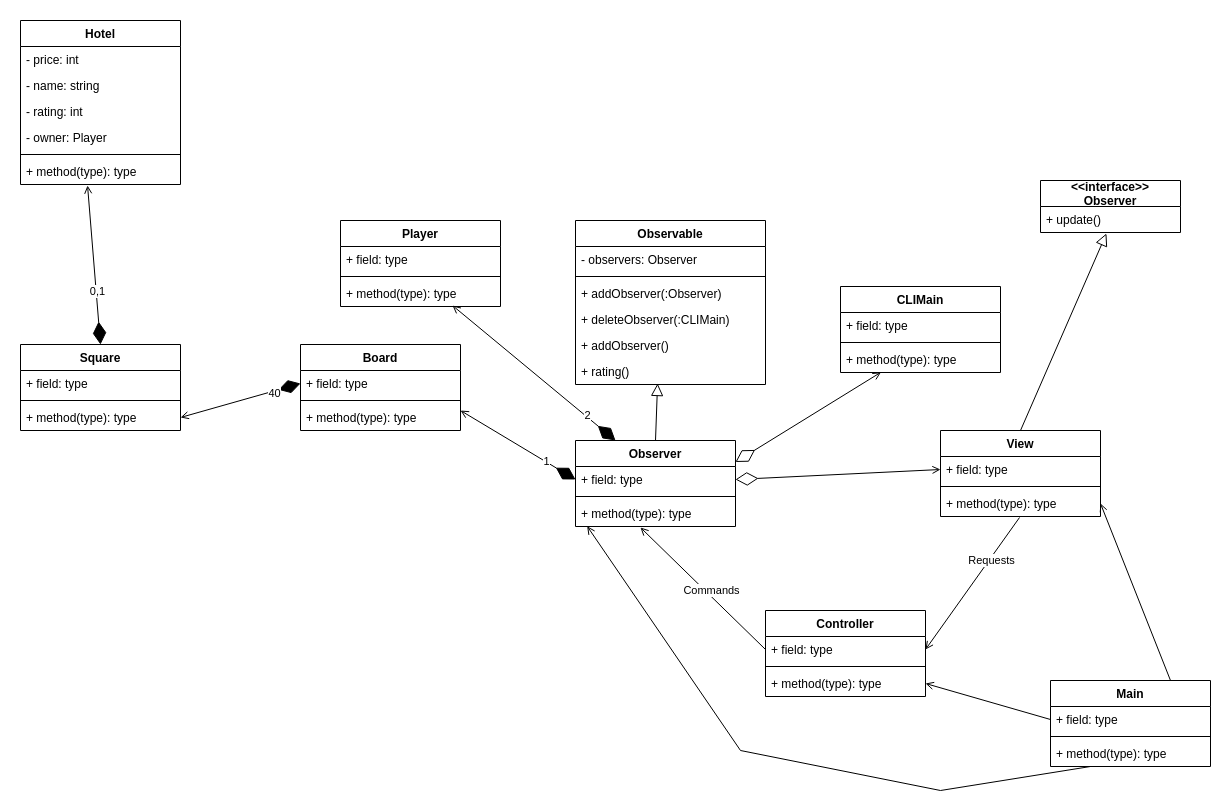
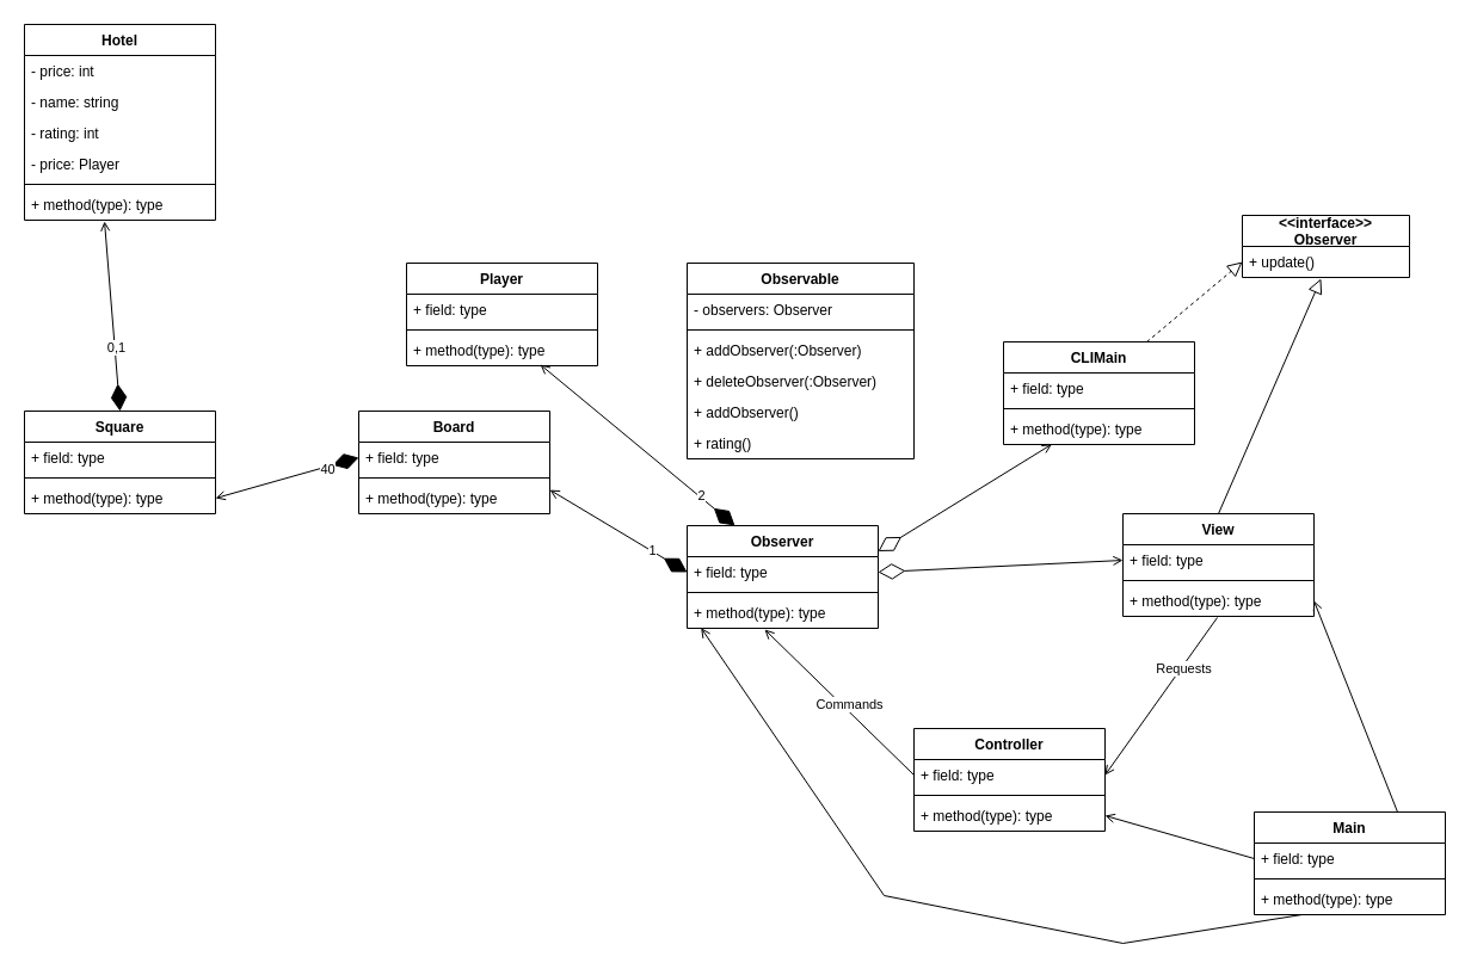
  <mxCell id="0" />
  <mxCell id="1" parent="0" />
- <mxCell id="2" style="rounded=0;orthogonalLoop=1;jettySize=auto;html=1;exitX=0.5;exitY=0;exitDx=0;exitDy=0;entryX=0.432;entryY=0.962;entryDx=0;entryDy=0;entryPerimeter=0;endArrow=block;endFill=0;endSize=10;" edge="1" parent="1" source="6" target="25"><mxGeometry relative="1" as="geometry" /></mxCell>
  <mxCell id="3" style="rounded=0;orthogonalLoop=1;jettySize=auto;html=1;exitX=0.25;exitY=0;exitDx=0;exitDy=0;entryX=0.7;entryY=0.962;entryDx=0;entryDy=0;entryPerimeter=0;startArrow=diamondThin;startFill=1;startSize=20;endArrow=open;endFill=0;" edge="1" parent="1" source="6" target="55"><mxGeometry relative="1" as="geometry" /></mxCell>
  <mxCell id="4" value="2" style="edgeLabel;html=1;align=center;verticalAlign=middle;resizable=0;points=[];" vertex="1" connectable="0" parent="3"><mxGeometry x="-0.641" y="-2" relative="1" as="geometry"><mxPoint x="-1" as="offset" /></mxGeometry></mxCell>
  <mxCell id="5" style="rounded=0;orthogonalLoop=1;jettySize=auto;html=1;exitX=1;exitY=0.25;exitDx=0;exitDy=0;entryX=0.253;entryY=0.99;entryDx=0;entryDy=0;entryPerimeter=0;endArrow=open;endFill=0;startArrow=diamondThin;startFill=0;startSize=20;" edge="1" parent="1" source="6" target="68"><mxGeometry relative="1" as="geometry" /></mxCell>
  <mxCell id="6" value="Observer" style="swimlane;fontStyle=1;align=center;verticalAlign=top;childLayout=stackLayout;horizontal=1;startSize=26;horizontalStack=0;resizeParent=1;resizeParentMax=0;resizeLast=0;collapsible=1;marginBottom=0;whiteSpace=wrap;html=1;" vertex="1" parent="1"><mxGeometry x="575" y="440" width="160" height="86" as="geometry" /></mxCell>
  <mxCell id="7" value="+ field: type" style="text;strokeColor=none;fillColor=none;align=left;verticalAlign=top;spacingLeft=4;spacingRight=4;overflow=hidden;rotatable=0;points=[[0,0.5],[1,0.5]];portConstraint=eastwest;whiteSpace=wrap;html=1;" vertex="1" parent="6"><mxGeometry y="26" width="160" height="26" as="geometry" /></mxCell>
  <mxCell id="8" value="" style="line;strokeWidth=1;fillColor=none;align=left;verticalAlign=middle;spacingTop=-1;spacingLeft=3;spacingRight=3;rotatable=0;labelPosition=right;points=[];portConstraint=eastwest;strokeColor=inherit;" vertex="1" parent="6"><mxGeometry y="52" width="160" height="8" as="geometry" /></mxCell>
  <mxCell id="9" value="+ method(type): type" style="text;strokeColor=none;fillColor=none;align=left;verticalAlign=top;spacingLeft=4;spacingRight=4;overflow=hidden;rotatable=0;points=[[0,0.5],[1,0.5]];portConstraint=eastwest;whiteSpace=wrap;html=1;" vertex="1" parent="6"><mxGeometry y="60" width="160" height="26" as="geometry" /></mxCell>
  <mxCell id="10" value="Controller" style="swimlane;fontStyle=1;align=center;verticalAlign=top;childLayout=stackLayout;horizontal=1;startSize=26;horizontalStack=0;resizeParent=1;resizeParentMax=0;resizeLast=0;collapsible=1;marginBottom=0;whiteSpace=wrap;html=1;" vertex="1" parent="1"><mxGeometry x="765" y="610" width="160" height="86" as="geometry" /></mxCell>
  <mxCell id="11" value="+ field: type" style="text;strokeColor=none;fillColor=none;align=left;verticalAlign=top;spacingLeft=4;spacingRight=4;overflow=hidden;rotatable=0;points=[[0,0.5],[1,0.5]];portConstraint=eastwest;whiteSpace=wrap;html=1;" vertex="1" parent="10"><mxGeometry y="26" width="160" height="26" as="geometry" /></mxCell>
  <mxCell id="12" value="" style="line;strokeWidth=1;fillColor=none;align=left;verticalAlign=middle;spacingTop=-1;spacingLeft=3;spacingRight=3;rotatable=0;labelPosition=right;points=[];portConstraint=eastwest;strokeColor=inherit;" vertex="1" parent="10"><mxGeometry y="52" width="160" height="8" as="geometry" /></mxCell>
  <mxCell id="13" value="+ method(type): type" style="text;strokeColor=none;fillColor=none;align=left;verticalAlign=top;spacingLeft=4;spacingRight=4;overflow=hidden;rotatable=0;points=[[0,0.5],[1,0.5]];portConstraint=eastwest;whiteSpace=wrap;html=1;" vertex="1" parent="10"><mxGeometry y="60" width="160" height="26" as="geometry" /></mxCell>
  <mxCell id="14" style="rounded=0;orthogonalLoop=1;jettySize=auto;html=1;exitX=0.5;exitY=0;exitDx=0;exitDy=0;entryX=0.471;entryY=1.038;entryDx=0;entryDy=0;entryPerimeter=0;dashed=0;endArrow=block;endFill=0;startSize=20;endSize=10;targetPerimeterSpacing=1;sourcePerimeterSpacing=1;" edge="1" parent="1" source="15" target="27"><mxGeometry relative="1" as="geometry" /></mxCell>
  <mxCell id="15" value="View" style="swimlane;fontStyle=1;align=center;verticalAlign=top;childLayout=stackLayout;horizontal=1;startSize=26;horizontalStack=0;resizeParent=1;resizeParentMax=0;resizeLast=0;collapsible=1;marginBottom=0;whiteSpace=wrap;html=1;" vertex="1" parent="1"><mxGeometry x="940" y="430" width="160" height="86" as="geometry" /></mxCell>
  <mxCell id="16" value="+ field: type" style="text;strokeColor=none;fillColor=none;align=left;verticalAlign=top;spacingLeft=4;spacingRight=4;overflow=hidden;rotatable=0;points=[[0,0.5],[1,0.5]];portConstraint=eastwest;whiteSpace=wrap;html=1;" vertex="1" parent="15"><mxGeometry y="26" width="160" height="26" as="geometry" /></mxCell>
  <mxCell id="17" value="" style="line;strokeWidth=1;fillColor=none;align=left;verticalAlign=middle;spacingTop=-1;spacingLeft=3;spacingRight=3;rotatable=0;labelPosition=right;points=[];portConstraint=eastwest;strokeColor=inherit;" vertex="1" parent="15"><mxGeometry y="52" width="160" height="8" as="geometry" /></mxCell>
  <mxCell id="18" value="+ method(type): type" style="text;strokeColor=none;fillColor=none;align=left;verticalAlign=top;spacingLeft=4;spacingRight=4;overflow=hidden;rotatable=0;points=[[0,0.5],[1,0.5]];portConstraint=eastwest;whiteSpace=wrap;html=1;" vertex="1" parent="15"><mxGeometry y="60" width="160" height="26" as="geometry" /></mxCell>
  <mxCell id="19" value="Observable" style="swimlane;fontStyle=1;align=center;verticalAlign=top;childLayout=stackLayout;horizontal=1;startSize=26;horizontalStack=0;resizeParent=1;resizeParentMax=0;resizeLast=0;collapsible=1;marginBottom=0;" vertex="1" parent="1"><mxGeometry x="575" y="220" width="190" height="164" as="geometry" /></mxCell>
  <mxCell id="20" value="- observers: Observer" style="text;strokeColor=none;fillColor=none;align=left;verticalAlign=top;spacingLeft=4;spacingRight=4;overflow=hidden;rotatable=0;points=[[0,0.5],[1,0.5]];portConstraint=eastwest;" vertex="1" parent="19"><mxGeometry y="26" width="190" height="26" as="geometry" /></mxCell>
  <mxCell id="21" value="" style="line;strokeWidth=1;fillColor=none;align=left;verticalAlign=middle;spacingTop=-1;spacingLeft=3;spacingRight=3;rotatable=0;labelPosition=right;points=[];portConstraint=eastwest;strokeColor=inherit;" vertex="1" parent="19"><mxGeometry y="52" width="190" height="8" as="geometry" /></mxCell>
  <mxCell id="22" value="+ addObserver(:Observer)" style="text;strokeColor=none;fillColor=none;align=left;verticalAlign=top;spacingLeft=4;spacingRight=4;overflow=hidden;rotatable=0;points=[[0,0.5],[1,0.5]];portConstraint=eastwest;" vertex="1" parent="19"><mxGeometry y="60" width="190" height="26" as="geometry" /></mxCell>
- <mxCell id="23" value="+ deleteObserver(:CLIMain)" style="text;strokeColor=none;fillColor=none;align=left;verticalAlign=top;spacingLeft=4;spacingRight=4;overflow=hidden;rotatable=0;points=[[0,0.5],[1,0.5]];portConstraint=eastwest;" vertex="1" parent="19"><mxGeometry y="86" width="190" height="26" as="geometry" /></mxCell>
+ <mxCell id="23" value="+ deleteObserver(:Observer)" style="text;strokeColor=none;fillColor=none;align=left;verticalAlign=top;spacingLeft=4;spacingRight=4;overflow=hidden;rotatable=0;points=[[0,0.5],[1,0.5]];portConstraint=eastwest;" vertex="1" parent="19"><mxGeometry y="86" width="190" height="26" as="geometry" /></mxCell>
  <mxCell id="24" value="+ addObserver()" style="text;strokeColor=none;fillColor=none;align=left;verticalAlign=top;spacingLeft=4;spacingRight=4;overflow=hidden;rotatable=0;points=[[0,0.5],[1,0.5]];portConstraint=eastwest;" vertex="1" parent="19"><mxGeometry y="112" width="190" height="26" as="geometry" /></mxCell>
  <mxCell id="25" value="+ rating()" style="text;strokeColor=none;fillColor=none;align=left;verticalAlign=top;spacingLeft=4;spacingRight=4;overflow=hidden;rotatable=0;points=[[0,0.5],[1,0.5]];portConstraint=eastwest;" vertex="1" parent="19"><mxGeometry y="138" width="190" height="26" as="geometry" /></mxCell>
  <mxCell id="26" value="&lt;&lt;interface&gt;&gt;&#10;Observer" style="swimlane;fontStyle=1;childLayout=stackLayout;horizontal=1;startSize=26;fillColor=none;horizontalStack=0;resizeParent=1;resizeParentMax=0;resizeLast=0;collapsible=1;marginBottom=0;" vertex="1" parent="1"><mxGeometry x="1040" y="180" width="140" height="52" as="geometry" /></mxCell>
  <mxCell id="27" value="+ update()" style="text;strokeColor=none;fillColor=none;align=left;verticalAlign=top;spacingLeft=4;spacingRight=4;overflow=hidden;rotatable=0;points=[[0,0.5],[1,0.5]];portConstraint=eastwest;" vertex="1" parent="26"><mxGeometry y="26" width="140" height="26" as="geometry" /></mxCell>
  <mxCell id="28" style="rounded=0;orthogonalLoop=1;jettySize=auto;html=1;exitX=1;exitY=0.5;exitDx=0;exitDy=0;endSize=20;endArrow=none;endFill=0;startSize=6;startArrow=open;startFill=0;entryX=0.494;entryY=1.038;entryDx=0;entryDy=0;entryPerimeter=0;" edge="1" parent="1" source="11" target="18"><mxGeometry relative="1" as="geometry"><mxPoint x="960" y="610" as="targetPoint" /></mxGeometry></mxCell>
  <mxCell id="29" value="Requests" style="edgeLabel;html=1;align=center;verticalAlign=middle;resizable=0;points=[];" vertex="1" connectable="0" parent="28"><mxGeometry x="0.265" y="13" relative="1" as="geometry"><mxPoint x="16" y="2" as="offset" /></mxGeometry></mxCell>
  <mxCell id="30" style="rounded=0;orthogonalLoop=1;jettySize=auto;html=1;exitX=0.406;exitY=1.038;exitDx=0;exitDy=0;endArrow=none;endFill=0;endSize=20;exitPerimeter=0;entryX=0;entryY=0.5;entryDx=0;entryDy=0;startArrow=open;startFill=0;" edge="1" parent="1" source="9" target="11"><mxGeometry relative="1" as="geometry"><mxPoint x="720" y="720" as="targetPoint" /></mxGeometry></mxCell>
  <mxCell id="31" value="Commands" style="edgeLabel;html=1;align=center;verticalAlign=middle;resizable=0;points=[];" vertex="1" connectable="0" parent="30"><mxGeometry x="0.263" y="25" relative="1" as="geometry"><mxPoint x="-26" y="4" as="offset" /></mxGeometry></mxCell>
  <mxCell id="32" style="rounded=0;orthogonalLoop=1;jettySize=auto;html=1;exitX=0;exitY=0.5;exitDx=0;exitDy=0;endArrow=diamondThin;endFill=0;endSize=20;startArrow=open;startFill=0;entryX=1;entryY=0.5;entryDx=0;entryDy=0;" edge="1" parent="1" source="16" target="7"><mxGeometry relative="1" as="geometry"><mxPoint x="770" y="440" as="targetPoint" /></mxGeometry></mxCell>
  <mxCell id="33" value="Board" style="swimlane;fontStyle=1;align=center;verticalAlign=top;childLayout=stackLayout;horizontal=1;startSize=26;horizontalStack=0;resizeParent=1;resizeParentMax=0;resizeLast=0;collapsible=1;marginBottom=0;whiteSpace=wrap;html=1;" vertex="1" parent="1"><mxGeometry x="300" y="344" width="160" height="86" as="geometry" /></mxCell>
  <mxCell id="34" value="+ field: type" style="text;strokeColor=none;fillColor=none;align=left;verticalAlign=top;spacingLeft=4;spacingRight=4;overflow=hidden;rotatable=0;points=[[0,0.5],[1,0.5]];portConstraint=eastwest;whiteSpace=wrap;html=1;" vertex="1" parent="33"><mxGeometry y="26" width="160" height="26" as="geometry" /></mxCell>
  <mxCell id="35" value="" style="line;strokeWidth=1;fillColor=none;align=left;verticalAlign=middle;spacingTop=-1;spacingLeft=3;spacingRight=3;rotatable=0;labelPosition=right;points=[];portConstraint=eastwest;strokeColor=inherit;" vertex="1" parent="33"><mxGeometry y="52" width="160" height="8" as="geometry" /></mxCell>
  <mxCell id="36" value="+ method(type): type" style="text;strokeColor=none;fillColor=none;align=left;verticalAlign=top;spacingLeft=4;spacingRight=4;overflow=hidden;rotatable=0;points=[[0,0.5],[1,0.5]];portConstraint=eastwest;whiteSpace=wrap;html=1;" vertex="1" parent="33"><mxGeometry y="60" width="160" height="26" as="geometry" /></mxCell>
  <mxCell id="37" value="Hotel" style="swimlane;fontStyle=1;align=center;verticalAlign=top;childLayout=stackLayout;horizontal=1;startSize=26;horizontalStack=0;resizeParent=1;resizeParentMax=0;resizeLast=0;collapsible=1;marginBottom=0;whiteSpace=wrap;html=1;" vertex="1" parent="1"><mxGeometry x="20" y="20" width="160" height="164" as="geometry" /></mxCell>
  <mxCell id="38" value="- price: int" style="text;strokeColor=none;fillColor=none;align=left;verticalAlign=top;spacingLeft=4;spacingRight=4;overflow=hidden;rotatable=0;points=[[0,0.5],[1,0.5]];portConstraint=eastwest;whiteSpace=wrap;html=1;" vertex="1" parent="37"><mxGeometry y="26" width="160" height="26" as="geometry" /></mxCell>
  <mxCell id="39" value="- name: string" style="text;strokeColor=none;fillColor=none;align=left;verticalAlign=top;spacingLeft=4;spacingRight=4;overflow=hidden;rotatable=0;points=[[0,0.5],[1,0.5]];portConstraint=eastwest;whiteSpace=wrap;html=1;" vertex="1" parent="37"><mxGeometry y="52" width="160" height="26" as="geometry" /></mxCell>
  <mxCell id="40" value="- rating: int" style="text;strokeColor=none;fillColor=none;align=left;verticalAlign=top;spacingLeft=4;spacingRight=4;overflow=hidden;rotatable=0;points=[[0,0.5],[1,0.5]];portConstraint=eastwest;whiteSpace=wrap;html=1;" vertex="1" parent="37"><mxGeometry y="78" width="160" height="26" as="geometry" /></mxCell>
- <mxCell id="41" value="- owner: Player" style="text;strokeColor=none;fillColor=none;align=left;verticalAlign=top;spacingLeft=4;spacingRight=4;overflow=hidden;rotatable=0;points=[[0,0.5],[1,0.5]];portConstraint=eastwest;whiteSpace=wrap;html=1;" vertex="1" parent="37"><mxGeometry y="104" width="160" height="26" as="geometry" /></mxCell>
+ <mxCell id="41" value="- price: Player" style="text;strokeColor=none;fillColor=none;align=left;verticalAlign=top;spacingLeft=4;spacingRight=4;overflow=hidden;rotatable=0;points=[[0,0.5],[1,0.5]];portConstraint=eastwest;whiteSpace=wrap;html=1;" vertex="1" parent="37"><mxGeometry y="104" width="160" height="26" as="geometry" /></mxCell>
  <mxCell id="42" value="" style="line;strokeWidth=1;fillColor=none;align=left;verticalAlign=middle;spacingTop=-1;spacingLeft=3;spacingRight=3;rotatable=0;labelPosition=right;points=[];portConstraint=eastwest;strokeColor=inherit;" vertex="1" parent="37"><mxGeometry y="130" width="160" height="8" as="geometry" /></mxCell>
  <mxCell id="43" value="+ method(type): type" style="text;strokeColor=none;fillColor=none;align=left;verticalAlign=top;spacingLeft=4;spacingRight=4;overflow=hidden;rotatable=0;points=[[0,0.5],[1,0.5]];portConstraint=eastwest;whiteSpace=wrap;html=1;" vertex="1" parent="37"><mxGeometry y="138" width="160" height="26" as="geometry" /></mxCell>
  <mxCell id="44" style="rounded=0;orthogonalLoop=1;jettySize=auto;html=1;exitX=0;exitY=0.5;exitDx=0;exitDy=0;entryX=1;entryY=0.231;entryDx=0;entryDy=0;entryPerimeter=0;endArrow=open;endFill=0;startArrow=diamondThin;startFill=1;sourcePerimeterSpacing=10;targetPerimeterSpacing=10;startSize=20;" edge="1" parent="1" source="7" target="36"><mxGeometry relative="1" as="geometry" /></mxCell>
  <mxCell id="45" value="1" style="edgeLabel;html=1;align=center;verticalAlign=middle;resizable=0;points=[];" vertex="1" connectable="0" parent="44"><mxGeometry x="-0.483" relative="1" as="geometry"><mxPoint x="1" as="offset" /></mxGeometry></mxCell>
  <mxCell id="46" value="" style="rounded=0;orthogonalLoop=1;jettySize=auto;html=1;exitX=0.5;exitY=0;exitDx=0;exitDy=0;entryX=0.419;entryY=1.038;entryDx=0;entryDy=0;entryPerimeter=0;endArrow=open;endFill=0;startArrow=diamondThin;startFill=1;sourcePerimeterSpacing=0;startSize=20;" edge="1" parent="1" source="48" target="43"><mxGeometry relative="1" as="geometry" /></mxCell>
  <mxCell id="47" value="0,1" style="edgeLabel;html=1;align=center;verticalAlign=middle;resizable=0;points=[];" vertex="1" connectable="0" parent="46"><mxGeometry x="-0.322" y="-1" relative="1" as="geometry"><mxPoint as="offset" /></mxGeometry></mxCell>
  <mxCell id="48" value="Square" style="swimlane;fontStyle=1;align=center;verticalAlign=top;childLayout=stackLayout;horizontal=1;startSize=26;horizontalStack=0;resizeParent=1;resizeParentMax=0;resizeLast=0;collapsible=1;marginBottom=0;whiteSpace=wrap;html=1;" vertex="1" parent="1"><mxGeometry x="20" y="344" width="160" height="86" as="geometry" /></mxCell>
  <mxCell id="49" value="+ field: type" style="text;strokeColor=none;fillColor=none;align=left;verticalAlign=top;spacingLeft=4;spacingRight=4;overflow=hidden;rotatable=0;points=[[0,0.5],[1,0.5]];portConstraint=eastwest;whiteSpace=wrap;html=1;" vertex="1" parent="48"><mxGeometry y="26" width="160" height="26" as="geometry" /></mxCell>
  <mxCell id="50" value="" style="line;strokeWidth=1;fillColor=none;align=left;verticalAlign=middle;spacingTop=-1;spacingLeft=3;spacingRight=3;rotatable=0;labelPosition=right;points=[];portConstraint=eastwest;strokeColor=inherit;" vertex="1" parent="48"><mxGeometry y="52" width="160" height="8" as="geometry" /></mxCell>
  <mxCell id="51" value="+ method(type): type" style="text;strokeColor=none;fillColor=none;align=left;verticalAlign=top;spacingLeft=4;spacingRight=4;overflow=hidden;rotatable=0;points=[[0,0.5],[1,0.5]];portConstraint=eastwest;whiteSpace=wrap;html=1;" vertex="1" parent="48"><mxGeometry y="60" width="160" height="26" as="geometry" /></mxCell>
  <mxCell id="52" value="Player" style="swimlane;fontStyle=1;align=center;verticalAlign=top;childLayout=stackLayout;horizontal=1;startSize=26;horizontalStack=0;resizeParent=1;resizeParentMax=0;resizeLast=0;collapsible=1;marginBottom=0;whiteSpace=wrap;html=1;" vertex="1" parent="1"><mxGeometry x="340" y="220" width="160" height="86" as="geometry" /></mxCell>
  <mxCell id="53" value="+ field: type" style="text;strokeColor=none;fillColor=none;align=left;verticalAlign=top;spacingLeft=4;spacingRight=4;overflow=hidden;rotatable=0;points=[[0,0.5],[1,0.5]];portConstraint=eastwest;whiteSpace=wrap;html=1;" vertex="1" parent="52"><mxGeometry y="26" width="160" height="26" as="geometry" /></mxCell>
  <mxCell id="54" value="" style="line;strokeWidth=1;fillColor=none;align=left;verticalAlign=middle;spacingTop=-1;spacingLeft=3;spacingRight=3;rotatable=0;labelPosition=right;points=[];portConstraint=eastwest;strokeColor=inherit;" vertex="1" parent="52"><mxGeometry y="52" width="160" height="8" as="geometry" /></mxCell>
  <mxCell id="55" value="+ method(type): type" style="text;strokeColor=none;fillColor=none;align=left;verticalAlign=top;spacingLeft=4;spacingRight=4;overflow=hidden;rotatable=0;points=[[0,0.5],[1,0.5]];portConstraint=eastwest;whiteSpace=wrap;html=1;" vertex="1" parent="52"><mxGeometry y="60" width="160" height="26" as="geometry" /></mxCell>
  <mxCell id="56" style="rounded=0;orthogonalLoop=1;jettySize=auto;html=1;exitX=0;exitY=0.5;exitDx=0;exitDy=0;entryX=1;entryY=0.5;entryDx=0;entryDy=0;endArrow=open;endFill=0;startArrow=diamondThin;startFill=1;startSize=20;" edge="1" parent="1" source="34" target="51"><mxGeometry relative="1" as="geometry" /></mxCell>
  <mxCell id="57" value="40" style="edgeLabel;html=1;align=center;verticalAlign=middle;resizable=0;points=[];" vertex="1" connectable="0" parent="56"><mxGeometry x="-0.552" y="2" relative="1" as="geometry"><mxPoint as="offset" /></mxGeometry></mxCell>
  <mxCell id="58" style="rounded=0;orthogonalLoop=1;jettySize=auto;html=1;exitX=0.75;exitY=0;exitDx=0;exitDy=0;entryX=1;entryY=0.5;entryDx=0;entryDy=0;endArrow=open;endFill=0;" edge="1" parent="1" source="60" target="18"><mxGeometry relative="1" as="geometry" /></mxCell>
  <mxCell id="59" style="rounded=0;orthogonalLoop=1;jettySize=auto;html=1;exitX=0.25;exitY=1;exitDx=0;exitDy=0;entryX=0.073;entryY=0.99;entryDx=0;entryDy=0;entryPerimeter=0;endArrow=open;endFill=0;" edge="1" parent="1" source="60" target="9"><mxGeometry relative="1" as="geometry"><Array as="points"><mxPoint x="940" y="790" /><mxPoint x="740" y="750" /></Array></mxGeometry></mxCell>
  <mxCell id="60" value="Main" style="swimlane;fontStyle=1;align=center;verticalAlign=top;childLayout=stackLayout;horizontal=1;startSize=26;horizontalStack=0;resizeParent=1;resizeParentMax=0;resizeLast=0;collapsible=1;marginBottom=0;whiteSpace=wrap;html=1;" vertex="1" parent="1"><mxGeometry x="1050" y="680" width="160" height="86" as="geometry" /></mxCell>
  <mxCell id="61" value="+ field: type" style="text;strokeColor=none;fillColor=none;align=left;verticalAlign=top;spacingLeft=4;spacingRight=4;overflow=hidden;rotatable=0;points=[[0,0.5],[1,0.5]];portConstraint=eastwest;whiteSpace=wrap;html=1;" vertex="1" parent="60"><mxGeometry y="26" width="160" height="26" as="geometry" /></mxCell>
  <mxCell id="62" value="" style="line;strokeWidth=1;fillColor=none;align=left;verticalAlign=middle;spacingTop=-1;spacingLeft=3;spacingRight=3;rotatable=0;labelPosition=right;points=[];portConstraint=eastwest;strokeColor=inherit;" vertex="1" parent="60"><mxGeometry y="52" width="160" height="8" as="geometry" /></mxCell>
  <mxCell id="63" value="+ method(type): type" style="text;strokeColor=none;fillColor=none;align=left;verticalAlign=top;spacingLeft=4;spacingRight=4;overflow=hidden;rotatable=0;points=[[0,0.5],[1,0.5]];portConstraint=eastwest;whiteSpace=wrap;html=1;" vertex="1" parent="60"><mxGeometry y="60" width="160" height="26" as="geometry" /></mxCell>
+ <mxCell id="64" style="rounded=0;orthogonalLoop=1;jettySize=auto;html=1;exitX=0.75;exitY=0;exitDx=0;exitDy=0;entryX=0;entryY=0.5;entryDx=0;entryDy=0;endArrow=block;endFill=0;sourcePerimeterSpacing=-1;targetPerimeterSpacing=1;endSize=10;dashed=1;" edge="1" parent="1" source="65" target="27"><mxGeometry relative="1" as="geometry" /></mxCell>
  <mxCell id="65" value="CLIMain" style="swimlane;fontStyle=1;align=center;verticalAlign=top;childLayout=stackLayout;horizontal=1;startSize=26;horizontalStack=0;resizeParent=1;resizeParentMax=0;resizeLast=0;collapsible=1;marginBottom=0;whiteSpace=wrap;html=1;" vertex="1" parent="1"><mxGeometry x="840" y="286" width="160" height="86" as="geometry" /></mxCell>
  <mxCell id="66" value="+ field: type" style="text;strokeColor=none;fillColor=none;align=left;verticalAlign=top;spacingLeft=4;spacingRight=4;overflow=hidden;rotatable=0;points=[[0,0.5],[1,0.5]];portConstraint=eastwest;whiteSpace=wrap;html=1;" vertex="1" parent="65"><mxGeometry y="26" width="160" height="26" as="geometry" /></mxCell>
  <mxCell id="67" value="" style="line;strokeWidth=1;fillColor=none;align=left;verticalAlign=middle;spacingTop=-1;spacingLeft=3;spacingRight=3;rotatable=0;labelPosition=right;points=[];portConstraint=eastwest;strokeColor=inherit;" vertex="1" parent="65"><mxGeometry y="52" width="160" height="8" as="geometry" /></mxCell>
  <mxCell id="68" value="+ method(type): type" style="text;strokeColor=none;fillColor=none;align=left;verticalAlign=top;spacingLeft=4;spacingRight=4;overflow=hidden;rotatable=0;points=[[0,0.5],[1,0.5]];portConstraint=eastwest;whiteSpace=wrap;html=1;" vertex="1" parent="65"><mxGeometry y="60" width="160" height="26" as="geometry" /></mxCell>
  <mxCell id="69" style="rounded=0;orthogonalLoop=1;jettySize=auto;html=1;exitX=0;exitY=0.5;exitDx=0;exitDy=0;entryX=1;entryY=0.5;entryDx=0;entryDy=0;endArrow=open;endFill=0;" edge="1" parent="1" source="61" target="13"><mxGeometry relative="1" as="geometry" /></mxCell>
